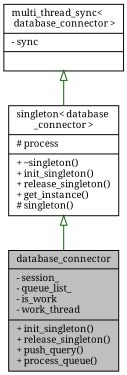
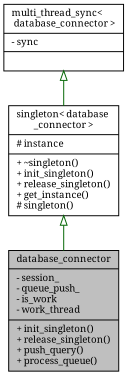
  digraph {
    fontname="Noto Serif"
    node [color=black fillcolor=white fontname="Noto Serif" fontsize=10 shape=record style=filled]
    edge [arrowtail=onormal color=darkgreen dir=back fontname="Noto Serif" fontsize=10 labelfontname=Helvetica labelfontsize=10 style=solid]
-   n1 [fillcolor=grey75 fontcolor=black height=0.2 label="{database_connector\n|- session_\l- queue_list_\l- is_work\l- work_thread\l|+ init_singleton()\l+ release_singleton()\l+ push_query()\l+ process_queue()\l}" width=0.4]
-   n2 [height=0.2 label="{singleton\< database\l_connector \>\n|# process\l|+ ~singleton()\l+ init_singleton()\l+ release_singleton()\l+ get_instance()\l# singleton()\l}" width=0.4]
+   n1 [fillcolor=grey75 fontcolor=black height=0.2 label="{database_connector\n|- session_\l- queue_push_\l- is_work\l- work_thread\l|+ init_singleton()\l+ release_singleton()\l+ push_query()\l+ process_queue()\l}" width=0.4]
+   n2 [height=0.2 label="{singleton\< database\l_connector \>\n|# instance\l|+ ~singleton()\l+ init_singleton()\l+ release_singleton()\l+ get_instance()\l# singleton()\l}" width=0.4]
    n3 [height=0.2 label="{multi_thread_sync\<\l database_connector \>\n|- sync\l|}" width=0.4]
    n2 -> n1
    n3 -> n2
  }
